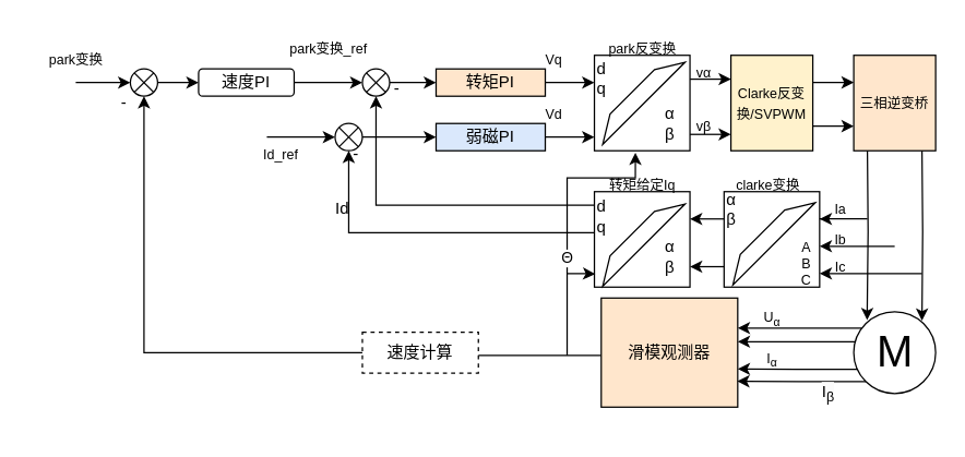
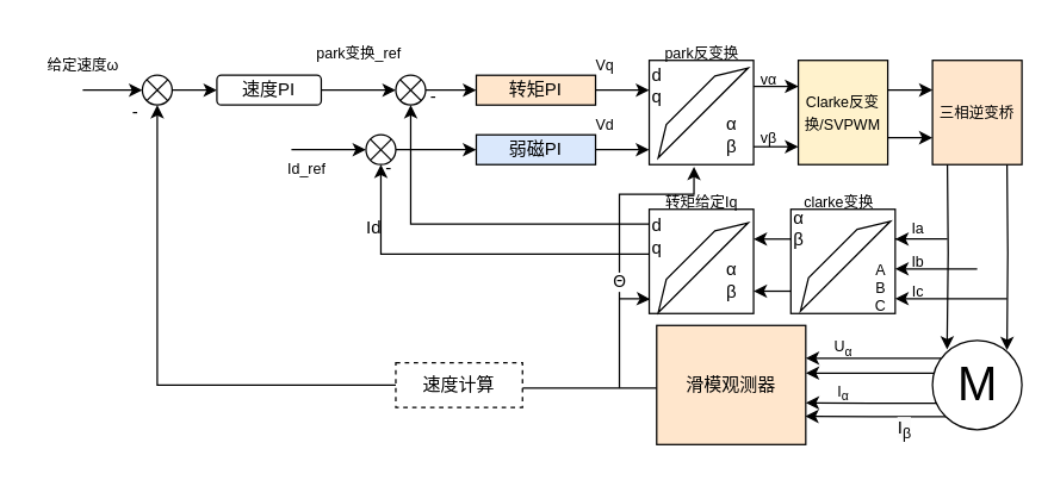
  <mxCell id="0" />
  <mxCell id="1" parent="0" />
  <mxCell id="2" value="" style="edgeStyle=orthogonalEdgeStyle;rounded=0;orthogonalLoop=1;jettySize=auto;html=1;endArrow=none;endFill=0;startArrow=classic;startFill=1;" parent="1" source="4" edge="1"><mxGeometry relative="1" as="geometry"><mxPoint x="55" y="60" as="targetPoint" /></mxGeometry></mxCell>
  <mxCell id="3" value="" style="edgeStyle=orthogonalEdgeStyle;rounded=0;orthogonalLoop=1;jettySize=auto;html=1;" parent="1" source="4" target="7" edge="1"><mxGeometry relative="1" as="geometry" /></mxCell>
  <mxCell id="4" value="" style="shape=sumEllipse;perimeter=ellipsePerimeter;whiteSpace=wrap;html=1;backgroundOutline=1;" parent="1" vertex="1"><mxGeometry x="95" y="50" width="20" height="20" as="geometry" /></mxCell>
- <mxCell id="5" value="&lt;font style=&quot;font-size: 10px;&quot;&gt;park变换&lt;/font&gt;" style="text;html=1;align=center;verticalAlign=middle;resizable=0;points=[];autosize=1;strokeColor=none;fillColor=none;" parent="1" vertex="1"><mxGeometry x="20" y="28" width="70" height="30" as="geometry" /></mxCell>
+ <mxCell id="5" value="&lt;font style=&quot;font-size: 10px;&quot;&gt;给定速度ω&lt;/font&gt;" style="text;html=1;align=center;verticalAlign=middle;resizable=0;points=[];autosize=1;strokeColor=none;fillColor=none;" parent="1" vertex="1"><mxGeometry x="20" y="28" width="70" height="30" as="geometry" /></mxCell>
  <mxCell id="6" value="" style="edgeStyle=orthogonalEdgeStyle;rounded=0;orthogonalLoop=1;jettySize=auto;html=1;" parent="1" source="7" edge="1"><mxGeometry relative="1" as="geometry"><mxPoint x="265" y="60" as="targetPoint" /></mxGeometry></mxCell>
  <mxCell id="7" value="速度PI" style="whiteSpace=wrap;html=1;rounded=1;" parent="1" vertex="1"><mxGeometry x="145" y="50" width="70" height="20" as="geometry" /></mxCell>
  <mxCell id="8" value="&lt;font style=&quot;font-size: 10px;&quot;&gt;park变换_ref&lt;/font&gt;" style="text;html=1;align=center;verticalAlign=middle;resizable=0;points=[];autosize=1;strokeColor=none;fillColor=none;" parent="1" vertex="1"><mxGeometry x="195" y="20" width="90" height="30" as="geometry" /></mxCell>
  <mxCell id="9" value="" style="edgeStyle=orthogonalEdgeStyle;rounded=0;orthogonalLoop=1;jettySize=auto;html=1;" parent="1" source="10" target="12" edge="1"><mxGeometry relative="1" as="geometry" /></mxCell>
  <mxCell id="10" value="" style="shape=sumEllipse;perimeter=ellipsePerimeter;whiteSpace=wrap;html=1;backgroundOutline=1;" parent="1" vertex="1"><mxGeometry x="265" y="50" width="20" height="20" as="geometry" /></mxCell>
  <mxCell id="11" value="" style="edgeStyle=orthogonalEdgeStyle;rounded=0;orthogonalLoop=1;jettySize=auto;html=1;" parent="1" source="12" edge="1"><mxGeometry relative="1" as="geometry"><mxPoint x="435" y="60" as="targetPoint" /></mxGeometry></mxCell>
  <mxCell id="12" value="转矩PI" style="whiteSpace=wrap;html=1;fillColor=#ffe6cc;" parent="1" vertex="1"><mxGeometry x="319" y="50" width="80" height="20" as="geometry" /></mxCell>
  <mxCell id="13" value="&lt;font style=&quot;font-size: 10px;&quot;&gt;Vq&lt;/font&gt;" style="text;html=1;align=center;verticalAlign=middle;resizable=0;points=[];autosize=1;strokeColor=none;fillColor=none;" parent="1" vertex="1"><mxGeometry x="385" y="28" width="40" height="30" as="geometry" /></mxCell>
  <mxCell id="14" style="edgeStyle=orthogonalEdgeStyle;rounded=0;orthogonalLoop=1;jettySize=auto;html=1;exitX=1;exitY=0.25;exitDx=0;exitDy=0;entryX=0;entryY=0.25;entryDx=0;entryDy=0;" parent="1" source="15" target="25" edge="1"><mxGeometry relative="1" as="geometry" /></mxCell>
  <mxCell id="15" value="" style="whiteSpace=wrap;html=1;" parent="1" vertex="1"><mxGeometry x="435" y="40" width="70" height="70" as="geometry" /></mxCell>
  <mxCell id="16" value="" style="edgeStyle=orthogonalEdgeStyle;rounded=0;orthogonalLoop=1;jettySize=auto;html=1;" parent="1" source="56" target="19" edge="1"><mxGeometry relative="1" as="geometry" /></mxCell>
  <mxCell id="17" value="Id_ref" style="text;html=1;align=center;verticalAlign=middle;resizable=0;points=[];autosize=1;strokeColor=none;fillColor=none;fontSize=10;" parent="1" vertex="1"><mxGeometry x="180" y="98" width="50" height="30" as="geometry" /></mxCell>
  <mxCell id="18" style="edgeStyle=orthogonalEdgeStyle;rounded=0;orthogonalLoop=1;jettySize=auto;html=1;entryX=0;entryY=0.857;entryDx=0;entryDy=0;entryPerimeter=0;" parent="1" source="19" target="15" edge="1"><mxGeometry relative="1" as="geometry" /></mxCell>
  <mxCell id="19" value="弱磁PI" style="whiteSpace=wrap;html=1;fillColor=#dae8fc;" parent="1" vertex="1"><mxGeometry x="319" y="90" width="80" height="20" as="geometry" /></mxCell>
  <mxCell id="20" value="&lt;font style=&quot;font-size: 10px;&quot;&gt;Vd&lt;/font&gt;" style="text;html=1;align=center;verticalAlign=middle;resizable=0;points=[];autosize=1;strokeColor=none;fillColor=none;" parent="1" vertex="1"><mxGeometry x="385" y="68" width="40" height="30" as="geometry" /></mxCell>
  <mxCell id="21" value="park反变换" style="text;html=1;align=center;verticalAlign=middle;resizable=0;points=[];autosize=1;strokeColor=none;fillColor=none;fontSize=10;" parent="1" vertex="1"><mxGeometry x="435" y="20" width="70" height="30" as="geometry" /></mxCell>
  <mxCell id="22" value="" style="verticalLabelPosition=middle;verticalAlign=middle;html=1;shape=trapezoid;perimeter=trapezoidPerimeter;whiteSpace=wrap;size=0.23;arcSize=10;flipV=1;labelPosition=center;align=center;rotation=-225;" parent="1" vertex="1"><mxGeometry x="424.3" y="65" width="85.39" height="12" as="geometry" /></mxCell>
  <mxCell id="23" value="d&lt;br&gt;q" style="text;html=1;align=center;verticalAlign=middle;resizable=0;points=[];autosize=1;strokeColor=none;fillColor=none;" parent="1" vertex="1"><mxGeometry x="425" y="37" width="30" height="40" as="geometry" /></mxCell>
  <mxCell id="24" value="α&lt;br&gt;β" style="text;html=1;align=center;verticalAlign=middle;resizable=0;points=[];autosize=1;strokeColor=none;fillColor=none;" parent="1" vertex="1"><mxGeometry x="475" y="70" width="30" height="40" as="geometry" /></mxCell>
  <mxCell id="25" value="&lt;font style=&quot;font-size: 10px;&quot;&gt;Clarke反变换/SVPWM&lt;/font&gt;" style="whiteSpace=wrap;html=1;fillColor=#fff2cc;" parent="1" vertex="1"><mxGeometry x="535" y="40" width="60" height="70" as="geometry" /></mxCell>
  <mxCell id="26" style="edgeStyle=orthogonalEdgeStyle;rounded=0;orthogonalLoop=1;jettySize=auto;html=1;exitX=1;exitY=0.25;exitDx=0;exitDy=0;entryX=0;entryY=0.25;entryDx=0;entryDy=0;" parent="1" edge="1"><mxGeometry relative="1" as="geometry"><mxPoint x="505" y="98" as="sourcePoint" /><mxPoint x="535" y="98" as="targetPoint" /></mxGeometry></mxCell>
  <mxCell id="27" value="vα" style="text;html=1;align=center;verticalAlign=middle;resizable=0;points=[];autosize=1;strokeColor=none;fillColor=none;fontSize=10;" parent="1" vertex="1"><mxGeometry x="500" y="38" width="30" height="30" as="geometry" /></mxCell>
  <mxCell id="28" value="vβ" style="text;html=1;align=center;verticalAlign=middle;resizable=0;points=[];autosize=1;strokeColor=none;fillColor=none;fontSize=10;" parent="1" vertex="1"><mxGeometry x="500" y="77" width="30" height="30" as="geometry" /></mxCell>
  <mxCell id="29" value="&lt;span style=&quot;font-size: 10px;&quot;&gt;三相逆变桥&lt;/span&gt;" style="whiteSpace=wrap;html=1;fillColor=#ffe6cc;" parent="1" vertex="1"><mxGeometry x="625" y="40" width="60" height="70" as="geometry" /></mxCell>
  <mxCell id="30" value="" style="edgeStyle=orthogonalEdgeStyle;rounded=0;orthogonalLoop=1;jettySize=auto;html=1;" parent="1" edge="1"><mxGeometry relative="1" as="geometry"><mxPoint x="595" y="91.93" as="sourcePoint" /><mxPoint x="625" y="91.93" as="targetPoint" /></mxGeometry></mxCell>
  <mxCell id="31" value="" style="edgeStyle=orthogonalEdgeStyle;rounded=0;orthogonalLoop=1;jettySize=auto;html=1;" parent="1" edge="1"><mxGeometry relative="1" as="geometry"><mxPoint x="595" y="59.93" as="sourcePoint" /><mxPoint x="625" y="59.93" as="targetPoint" /></mxGeometry></mxCell>
  <mxCell id="32" value="" style="edgeStyle=orthogonalEdgeStyle;rounded=0;orthogonalLoop=1;jettySize=auto;html=1;" parent="1" source="34" target="58" edge="1"><mxGeometry relative="1" as="geometry"><Array as="points"><mxPoint x="605" y="240" /><mxPoint x="605" y="240" /></Array></mxGeometry></mxCell>
  <mxCell id="33" style="edgeStyle=orthogonalEdgeStyle;rounded=0;orthogonalLoop=1;jettySize=auto;html=1;exitX=0;exitY=1;exitDx=0;exitDy=0;entryX=0.996;entryY=0.763;entryDx=0;entryDy=0;entryPerimeter=0;" parent="1" source="34" target="58" edge="1"><mxGeometry relative="1" as="geometry"><mxPoint x="545" y="280" as="targetPoint" /><Array as="points"><mxPoint x="585" y="279" /></Array></mxGeometry></mxCell>
  <mxCell id="34" value="M" style="verticalLabelPosition=middle;shadow=0;dashed=0;align=center;html=1;verticalAlign=middle;strokeWidth=1;shape=ellipse;fontSize=32;perimeter=ellipsePerimeter;" parent="1" vertex="1"><mxGeometry x="625" y="228" width="60" height="60" as="geometry" /></mxCell>
  <mxCell id="35" value="" style="edgeStyle=orthogonalEdgeStyle;rounded=0;orthogonalLoop=1;jettySize=auto;html=1;entryX=0.163;entryY=0.103;entryDx=0;entryDy=0;entryPerimeter=0;" parent="1" target="34" edge="1"><mxGeometry relative="1" as="geometry"><mxPoint x="635" y="110" as="sourcePoint" /><mxPoint x="635" y="220" as="targetPoint" /></mxGeometry></mxCell>
  <mxCell id="36" value="" style="edgeStyle=orthogonalEdgeStyle;rounded=0;orthogonalLoop=1;jettySize=auto;html=1;entryX=0.833;entryY=0.11;entryDx=0;entryDy=0;entryPerimeter=0;" parent="1" target="34" edge="1"><mxGeometry relative="1" as="geometry"><mxPoint x="675" y="110" as="sourcePoint" /><mxPoint x="675" y="220" as="targetPoint" /></mxGeometry></mxCell>
  <mxCell id="37" value="" style="whiteSpace=wrap;html=1;" parent="1" vertex="1"><mxGeometry x="530" y="140" width="70" height="70" as="geometry" /></mxCell>
  <mxCell id="38" value="" style="whiteSpace=wrap;html=1;" parent="1" vertex="1"><mxGeometry x="435" y="140" width="70" height="70" as="geometry" /></mxCell>
  <mxCell id="39" value="" style="edgeStyle=orthogonalEdgeStyle;rounded=0;orthogonalLoop=1;jettySize=auto;html=1;" parent="1" edge="1"><mxGeometry relative="1" as="geometry"><mxPoint x="530" y="160" as="sourcePoint" /><mxPoint x="505" y="160" as="targetPoint" /></mxGeometry></mxCell>
  <mxCell id="40" value="" style="edgeStyle=orthogonalEdgeStyle;rounded=0;orthogonalLoop=1;jettySize=auto;html=1;" parent="1" edge="1"><mxGeometry relative="1" as="geometry"><mxPoint x="530" y="195" as="sourcePoint" /><mxPoint x="505" y="195" as="targetPoint" /></mxGeometry></mxCell>
  <mxCell id="41" value="" style="edgeStyle=orthogonalEdgeStyle;rounded=0;orthogonalLoop=1;jettySize=auto;html=1;" parent="1" edge="1"><mxGeometry relative="1" as="geometry"><mxPoint x="600" y="160" as="sourcePoint" /><mxPoint x="600" y="160" as="targetPoint" /><Array as="points"><mxPoint x="635" y="160" /><mxPoint x="635" y="160" /></Array></mxGeometry></mxCell>
  <mxCell id="42" value="" style="edgeStyle=orthogonalEdgeStyle;rounded=0;orthogonalLoop=1;jettySize=auto;html=1;" parent="1" edge="1"><mxGeometry relative="1" as="geometry"><mxPoint x="655" y="180" as="sourcePoint" /><mxPoint x="600" y="180" as="targetPoint" /></mxGeometry></mxCell>
  <mxCell id="43" value="" style="edgeStyle=orthogonalEdgeStyle;rounded=0;orthogonalLoop=1;jettySize=auto;html=1;" parent="1" edge="1"><mxGeometry relative="1" as="geometry"><mxPoint x="675" y="200" as="sourcePoint" /><mxPoint x="600" y="200" as="targetPoint" /></mxGeometry></mxCell>
  <mxCell id="44" value="Ia" style="text;html=1;align=center;verticalAlign=middle;resizable=0;points=[];autosize=1;strokeColor=none;fillColor=none;fontSize=10;" parent="1" vertex="1"><mxGeometry x="600" y="138" width="30" height="30" as="geometry" /></mxCell>
  <mxCell id="45" value="Ib" style="text;html=1;align=center;verticalAlign=middle;resizable=0;points=[];autosize=1;strokeColor=none;fillColor=none;fontSize=10;" parent="1" vertex="1"><mxGeometry x="600" y="160" width="30" height="30" as="geometry" /></mxCell>
  <mxCell id="46" value="Ic" style="text;html=1;align=center;verticalAlign=middle;resizable=0;points=[];autosize=1;strokeColor=none;fillColor=none;fontSize=10;" parent="1" vertex="1"><mxGeometry x="600" y="180" width="30" height="30" as="geometry" /></mxCell>
  <mxCell id="47" value="" style="verticalLabelPosition=middle;verticalAlign=middle;html=1;shape=trapezoid;perimeter=trapezoidPerimeter;whiteSpace=wrap;size=0.23;arcSize=10;flipV=1;labelPosition=center;align=center;rotation=-225;" parent="1" vertex="1"><mxGeometry x="424.3" y="169" width="85.39" height="12" as="geometry" /></mxCell>
  <mxCell id="48" value="" style="verticalLabelPosition=middle;verticalAlign=middle;html=1;shape=trapezoid;perimeter=trapezoidPerimeter;whiteSpace=wrap;size=0.23;arcSize=10;flipV=1;labelPosition=center;align=center;rotation=-225;" parent="1" vertex="1"><mxGeometry x="519.69" y="168" width="85.39" height="12" as="geometry" /></mxCell>
  <mxCell id="49" value="转矩给定Iq" style="text;html=1;align=center;verticalAlign=middle;resizable=0;points=[];autosize=1;strokeColor=none;fillColor=none;fontSize=10;" parent="1" vertex="1"><mxGeometry x="440" y="120" width="60" height="30" as="geometry" /></mxCell>
  <mxCell id="50" value="clarke变换" style="text;html=1;align=center;verticalAlign=middle;resizable=0;points=[];autosize=1;strokeColor=none;fillColor=none;fontSize=10;" parent="1" vertex="1"><mxGeometry x="527.38" y="120" width="70" height="30" as="geometry" /></mxCell>
  <mxCell id="51" value="α&lt;br&gt;β" style="text;html=1;align=center;verticalAlign=middle;resizable=0;points=[];autosize=1;strokeColor=none;fillColor=none;" parent="1" vertex="1"><mxGeometry x="519.69" y="133" width="30" height="40" as="geometry" /></mxCell>
  <mxCell id="52" value="A&lt;br style=&quot;font-size: 10px;&quot;&gt;B&lt;br style=&quot;font-size: 10px;&quot;&gt;C" style="text;html=1;align=center;verticalAlign=middle;resizable=0;points=[];autosize=1;strokeColor=none;fillColor=none;fontSize=10;" parent="1" vertex="1"><mxGeometry x="575.08" y="168" width="30" height="50" as="geometry" /></mxCell>
  <mxCell id="53" value="α&lt;br&gt;β" style="text;html=1;align=center;verticalAlign=middle;resizable=0;points=[];autosize=1;strokeColor=none;fillColor=none;" parent="1" vertex="1"><mxGeometry x="475" y="168" width="30" height="40" as="geometry" /></mxCell>
  <mxCell id="54" value="d&lt;br&gt;q" style="text;html=1;align=center;verticalAlign=middle;resizable=0;points=[];autosize=1;strokeColor=none;fillColor=none;" parent="1" vertex="1"><mxGeometry x="425" y="138" width="30" height="40" as="geometry" /></mxCell>
  <mxCell id="55" value="" style="endArrow=classic;html=1;rounded=0;" parent="1" target="56" edge="1"><mxGeometry width="50" height="50" relative="1" as="geometry"><mxPoint x="195" y="99.9" as="sourcePoint" /><mxPoint x="265" y="99.9" as="targetPoint" /></mxGeometry></mxCell>
  <mxCell id="56" value="" style="shape=sumEllipse;perimeter=ellipsePerimeter;whiteSpace=wrap;html=1;backgroundOutline=1;" parent="1" vertex="1"><mxGeometry x="245" y="90" width="20" height="20" as="geometry" /></mxCell>
  <mxCell id="57" value="" style="edgeStyle=orthogonalEdgeStyle;rounded=0;orthogonalLoop=1;jettySize=auto;html=1;endArrow=none;" parent="1" source="58" target="60" edge="1"><mxGeometry relative="1" as="geometry"><Array as="points"><mxPoint x="395" y="260" /><mxPoint x="395" y="260" /></Array></mxGeometry></mxCell>
  <mxCell id="58" value="滑模观测器" style="whiteSpace=wrap;html=1;fillColor=#ffe6cc;" parent="1" vertex="1"><mxGeometry x="440" y="218" width="100" height="80" as="geometry" /></mxCell>
  <mxCell id="59" style="edgeStyle=orthogonalEdgeStyle;rounded=0;orthogonalLoop=1;jettySize=auto;html=1;entryX=0.5;entryY=1;entryDx=0;entryDy=0;" parent="1" source="60" target="4" edge="1"><mxGeometry relative="1" as="geometry" /></mxCell>
  <mxCell id="60" value="速度计算" style="whiteSpace=wrap;html=1;dashed=1;" parent="1" vertex="1"><mxGeometry x="265" y="243" width="85" height="30" as="geometry" /></mxCell>
  <mxCell id="61" value="" style="endArrow=classic;html=1;rounded=0;entryX=0.429;entryY=1.021;entryDx=0;entryDy=0;entryPerimeter=0;" parent="1" target="15" edge="1"><mxGeometry width="50" height="50" relative="1" as="geometry"><mxPoint x="415" y="260" as="sourcePoint" /><mxPoint x="485" y="120" as="targetPoint" /><Array as="points"><mxPoint x="415" y="130" /><mxPoint x="465" y="130" /></Array></mxGeometry></mxCell>
  <mxCell id="62" value="Θ" style="edgeLabel;html=1;align=center;verticalAlign=middle;resizable=0;points=[];" parent="61" vertex="1" connectable="0"><mxGeometry x="-0.275" y="1" relative="1" as="geometry"><mxPoint as="offset" /></mxGeometry></mxCell>
  <mxCell id="63" value="" style="endArrow=classic;html=1;rounded=0;entryX=0.5;entryY=1;entryDx=0;entryDy=0;" parent="1" target="56" edge="1"><mxGeometry width="50" height="50" relative="1" as="geometry"><mxPoint x="435" y="170" as="sourcePoint" /><mxPoint x="485" y="120" as="targetPoint" /><Array as="points"><mxPoint x="255" y="170" /></Array></mxGeometry></mxCell>
  <mxCell id="64" value="" style="endArrow=classic;html=1;rounded=0;entryX=0.5;entryY=1;entryDx=0;entryDy=0;" parent="1" target="10" edge="1"><mxGeometry width="50" height="50" relative="1" as="geometry"><mxPoint x="435" y="150" as="sourcePoint" /><mxPoint x="255" y="90" as="targetPoint" /><Array as="points"><mxPoint x="275" y="150" /></Array></mxGeometry></mxCell>
  <mxCell id="65" value="Id" style="text;html=1;align=center;verticalAlign=middle;resizable=0;points=[];autosize=1;strokeColor=none;fillColor=none;" parent="1" vertex="1"><mxGeometry x="235" y="138" width="30" height="30" as="geometry" /></mxCell>
  <mxCell id="66" value="-" style="text;html=1;align=center;verticalAlign=middle;resizable=0;points=[];autosize=1;strokeColor=none;fillColor=none;" parent="1" vertex="1"><mxGeometry x="275" y="50" width="30" height="30" as="geometry" /></mxCell>
  <mxCell id="67" value="-" style="text;html=1;align=center;verticalAlign=middle;resizable=0;points=[];autosize=1;strokeColor=none;fillColor=none;" parent="1" vertex="1"><mxGeometry x="245" y="98" width="30" height="30" as="geometry" /></mxCell>
  <mxCell id="68" value="-" style="text;html=1;align=center;verticalAlign=middle;resizable=0;points=[];autosize=1;strokeColor=none;fillColor=none;" parent="1" vertex="1"><mxGeometry x="75" y="60" width="30" height="30" as="geometry" /></mxCell>
  <mxCell id="69" value="" style="edgeStyle=orthogonalEdgeStyle;rounded=0;orthogonalLoop=1;jettySize=auto;html=1;exitX=0.022;exitY=0.369;exitDx=0;exitDy=0;exitPerimeter=0;" parent="1" source="34" edge="1"><mxGeometry relative="1" as="geometry"><mxPoint x="625" y="250" as="sourcePoint" /><mxPoint x="540" y="250" as="targetPoint" /><Array as="points" /></mxGeometry></mxCell>
  <mxCell id="70" value="" style="edgeStyle=orthogonalEdgeStyle;rounded=0;orthogonalLoop=1;jettySize=auto;html=1;exitX=0.048;exitY=0.703;exitDx=0;exitDy=0;exitPerimeter=0;" parent="1" source="34" edge="1"><mxGeometry relative="1" as="geometry"><mxPoint x="625" y="270" as="sourcePoint" /><mxPoint x="540" y="270" as="targetPoint" /></mxGeometry></mxCell>
  <mxCell id="71" value="U&lt;span style=&quot;font-size: 10px;&quot;&gt;&lt;sub&gt;α&lt;/sub&gt;&lt;/span&gt;" style="text;html=1;align=center;verticalAlign=middle;resizable=0;points=[];autosize=1;strokeColor=none;fillColor=none;fontSize=10;" parent="1" vertex="1"><mxGeometry x="545" y="218" width="40" height="30" as="geometry" /></mxCell>
  <mxCell id="72" value="&lt;span style=&quot;border-color: var(--border-color); color: rgb(0, 0, 0); font-family: Helvetica; font-style: normal; font-variant-ligatures: normal; font-variant-caps: normal; font-weight: 400; letter-spacing: normal; orphans: 2; text-align: center; text-indent: 0px; text-transform: none; widows: 2; word-spacing: 0px; -webkit-text-stroke-width: 0px; background-color: rgb(251, 251, 251); text-decoration-thickness: initial; text-decoration-style: initial; text-decoration-color: initial;&quot;&gt;&lt;span style=&quot;border-color: var(--border-color);&quot;&gt;I&lt;/span&gt;&lt;span style=&quot;border-color: var(--border-color);&quot;&gt;&lt;sub&gt;β&lt;/sub&gt;&lt;/span&gt;&lt;/span&gt;" style="text;whiteSpace=wrap;html=1;" parent="1" vertex="1"><mxGeometry x="600" y="273" width="50" height="40" as="geometry" /></mxCell>
  <mxCell id="73" value="I&lt;span style=&quot;font-size: 10px;&quot;&gt;&lt;sub&gt;α&lt;/sub&gt;&lt;/span&gt;" style="text;html=1;align=center;verticalAlign=middle;resizable=0;points=[];autosize=1;strokeColor=none;fillColor=none;fontSize=10;" parent="1" vertex="1"><mxGeometry x="550" y="248" width="30" height="30" as="geometry" /></mxCell>
  <mxCell id="74" value="" style="endArrow=classic;html=1;rounded=0;entryX=0.009;entryY=0.863;entryDx=0;entryDy=0;entryPerimeter=0;" edge="1" parent="1" target="38"><mxGeometry width="50" height="50" relative="1" as="geometry"><mxPoint x="415" y="200" as="sourcePoint" /><mxPoint x="495" y="220" as="targetPoint" /><Array as="points"><mxPoint x="425" y="200" /></Array></mxGeometry></mxCell>
